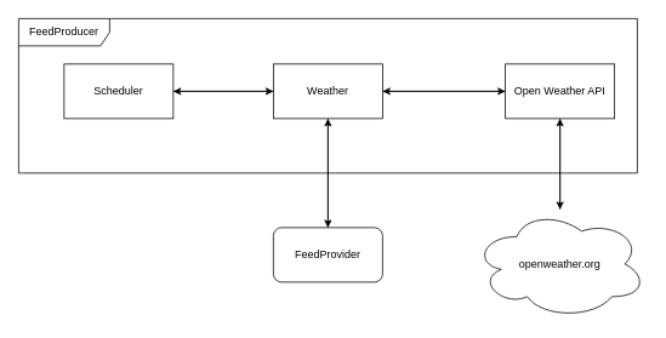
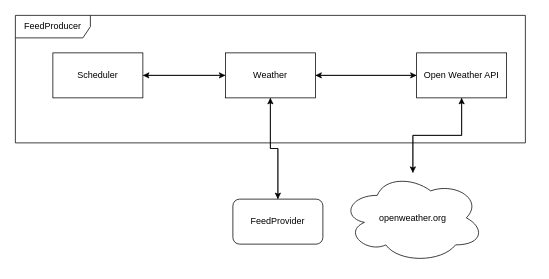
  <mxCell id="0" />
  <mxCell id="1" parent="0" />
  <mxCell id="2" style="edgeStyle=orthogonalEdgeStyle;rounded=0;orthogonalLoop=1;jettySize=auto;html=1;" parent="1" source="4" target="6" edge="1"><mxGeometry relative="1" as="geometry" /></mxCell>
  <mxCell id="3" style="edgeStyle=orthogonalEdgeStyle;rounded=0;orthogonalLoop=1;jettySize=auto;html=1;entryX=1;entryY=0.5;entryDx=0;entryDy=0;" parent="1" source="4" target="10" edge="1"><mxGeometry relative="1" as="geometry"><mxPoint x="330" y="10" as="targetPoint" /></mxGeometry></mxCell>
  <mxCell id="4" value="Open Weather API" style="rounded=0;whiteSpace=wrap;html=1;" parent="1" vertex="1"><mxGeometry x="555" y="70" width="120" height="60" as="geometry" /></mxCell>
  <mxCell id="5" style="edgeStyle=orthogonalEdgeStyle;rounded=0;orthogonalLoop=1;jettySize=auto;html=1;" parent="1" source="6" target="4" edge="1"><mxGeometry relative="1" as="geometry" /></mxCell>
- <mxCell id="6" value="openweather.org" style="ellipse;shape=cloud;whiteSpace=wrap;html=1;" parent="1" vertex="1"><mxGeometry x="520" y="230" width="190" height="120" as="geometry" /></mxCell>
+ <mxCell id="6" value="openweather.org" style="ellipse;shape=cloud;whiteSpace=wrap;html=1;" parent="1" vertex="1"><mxGeometry x="455" y="230" width="190" height="120" as="geometry" /></mxCell>
  <mxCell id="7" style="edgeStyle=orthogonalEdgeStyle;rounded=0;orthogonalLoop=1;jettySize=auto;html=1;" parent="1" source="10" target="12" edge="1"><mxGeometry relative="1" as="geometry" /></mxCell>
  <mxCell id="8" style="edgeStyle=orthogonalEdgeStyle;rounded=0;orthogonalLoop=1;jettySize=auto;html=1;" parent="1" source="10" target="4" edge="1"><mxGeometry relative="1" as="geometry" /></mxCell>
  <mxCell id="9" style="edgeStyle=orthogonalEdgeStyle;rounded=0;orthogonalLoop=1;jettySize=auto;html=1;entryX=0.5;entryY=0;entryDx=0;entryDy=0;" edge="1" parent="1" source="10" target="15"><mxGeometry relative="1" as="geometry" /></mxCell>
  <mxCell id="10" value="Weather" style="rounded=0;whiteSpace=wrap;html=1;" parent="1" vertex="1"><mxGeometry x="300" y="70" width="120" height="60" as="geometry" /></mxCell>
  <mxCell id="11" style="edgeStyle=orthogonalEdgeStyle;rounded=0;orthogonalLoop=1;jettySize=auto;html=1;" parent="1" source="12" target="10" edge="1"><mxGeometry relative="1" as="geometry" /></mxCell>
  <mxCell id="12" value="Scheduler" style="rounded=0;whiteSpace=wrap;html=1;" parent="1" vertex="1"><mxGeometry x="70" y="70" width="120" height="60" as="geometry" /></mxCell>
  <mxCell id="13" value="FeedProducer" style="shape=umlFrame;whiteSpace=wrap;html=1;width=100;height=30;" vertex="1" parent="1"><mxGeometry x="20" y="20" width="680" height="170" as="geometry" /></mxCell>
  <mxCell id="14" style="edgeStyle=orthogonalEdgeStyle;rounded=0;orthogonalLoop=1;jettySize=auto;html=1;entryX=0.5;entryY=1;entryDx=0;entryDy=0;" edge="1" parent="1" source="15" target="10"><mxGeometry relative="1" as="geometry" /></mxCell>
- <mxCell id="15" value="FeedProvider" style="rounded=1;whiteSpace=wrap;html=1;" vertex="1" parent="1"><mxGeometry x="300" y="250" width="120" height="60" as="geometry" /></mxCell>
+ <mxCell id="15" value="FeedProvider" style="rounded=1;whiteSpace=wrap;html=1;" vertex="1" parent="1"><mxGeometry x="310" y="265" width="120" height="60" as="geometry" /></mxCell>
